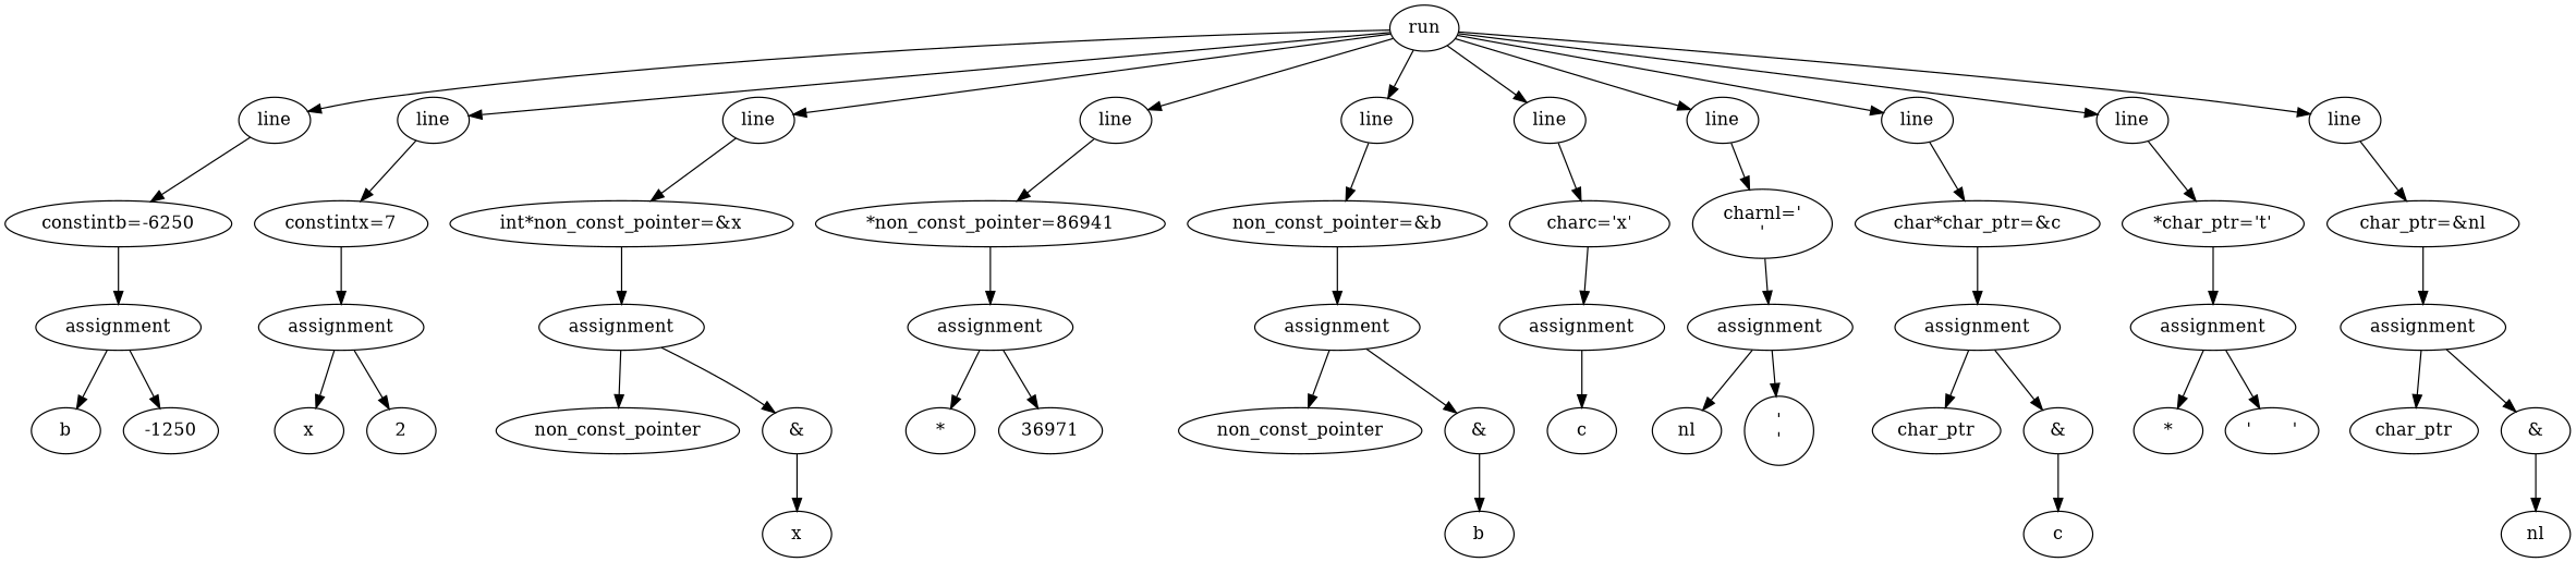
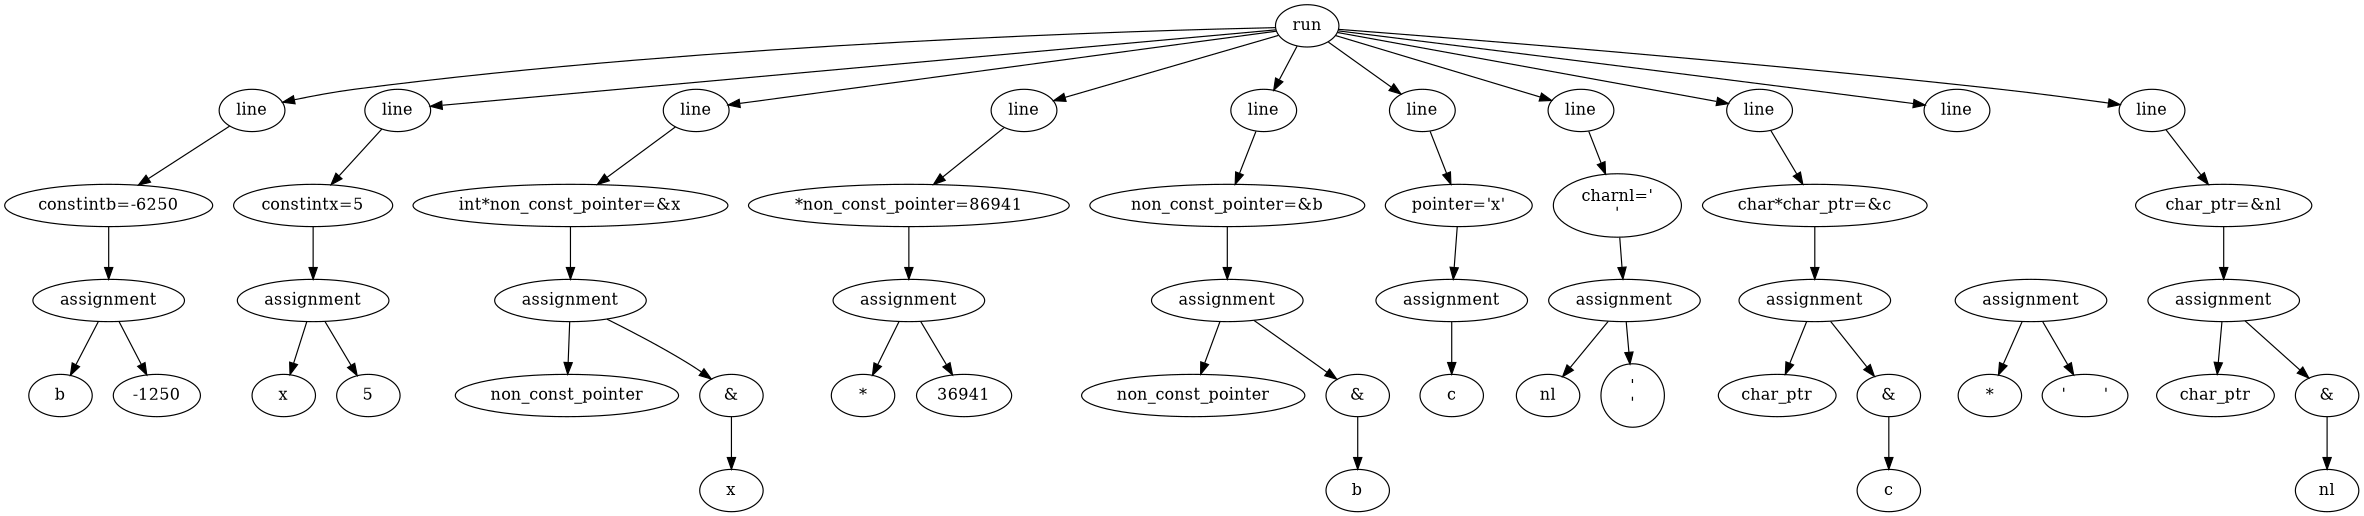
  digraph {
    n1 [label=run]
    n2 [label=line]
    n3 [label=line]
    n4 [label=line]
    n5 [label=line]
    n6 [label=line]
    n7 [label=line]
    n8 [label=line]
    n9 [label=line]
    n10 [label=line]
    n11 [label=line]
    n12 [label="constintb=-6250"]
-   n13 [label="constintx=7"]
+   n13 [label="constintx=5"]
    n14 [label="int*non_const_pointer=&x"]
    n15 [label="*non_const_pointer=86941"]
    n16 [label="non_const_pointer=&b"]
-   n17 [label="charc='x'"]
+   n17 [label="pointer='x'"]
    n18 [label="charnl='\n'"]
    n19 [label="char*char_ptr=&c"]
-   n20 [label="*char_ptr='\t'"]
    n21 [label="char_ptr=&nl"]
    n22 [label=assignment]
    n23 [label=b]
    n24 [label=-1250]
    n25 [label=assignment]
    n26 [label=x]
-   n27 [label=2]
+   n27 [label=5]
    n28 [label=assignment]
    n29 [label=non_const_pointer]
    n30 [label="&"]
    n31 [label=x]
    n32 [label=assignment]
    n33 [label="*"]
-   n34 [label=36971]
+   n34 [label=36941]
    n35 [label=assignment]
    n36 [label=non_const_pointer]
    n37 [label="&"]
    n38 [label=b]
    n39 [label=assignment]
    n40 [label=c]
    n41 [label=assignment]
    n42 [label=nl]
    n43 [label="'\n'"]
    n44 [label=assignment]
    n45 [label=char_ptr]
    n46 [label="&"]
    n47 [label=c]
    n48 [label=assignment]
    n49 [label="*"]
    n50 [label="'	'"]
    n51 [label=assignment]
    n52 [label=char_ptr]
    n53 [label="&"]
    n54 [label=nl]
    n1 -> n2
    n1 -> n3
    n1 -> n4
    n1 -> n5
    n1 -> n6
    n1 -> n7
    n1 -> n8
    n1 -> n9
    n1 -> n10
    n1 -> n11
    n2 -> n12
    n3 -> n13
    n4 -> n14
    n5 -> n15
    n6 -> n16
    n7 -> n17
    n8 -> n18
    n9 -> n19
-   n10 -> n20
    n11 -> n21
    n12 -> n22
    n13 -> n25
    n14 -> n28
    n15 -> n32
    n16 -> n35
    n17 -> n39
    n18 -> n41
    n19 -> n44
-   n20 -> n48
    n21 -> n51
    n22 -> n23
    n22 -> n24
    n25 -> n26
    n25 -> n27
    n28 -> n29
    n28 -> n30
    n30 -> n31
    n32 -> n33
    n32 -> n34
    n35 -> n36
    n35 -> n37
    n37 -> n38
    n39 -> n40
    n41 -> n42
    n41 -> n43
    n44 -> n45
    n44 -> n46
    n46 -> n47
    n48 -> n49
    n48 -> n50
    n51 -> n52
    n51 -> n53
    n53 -> n54
  }
